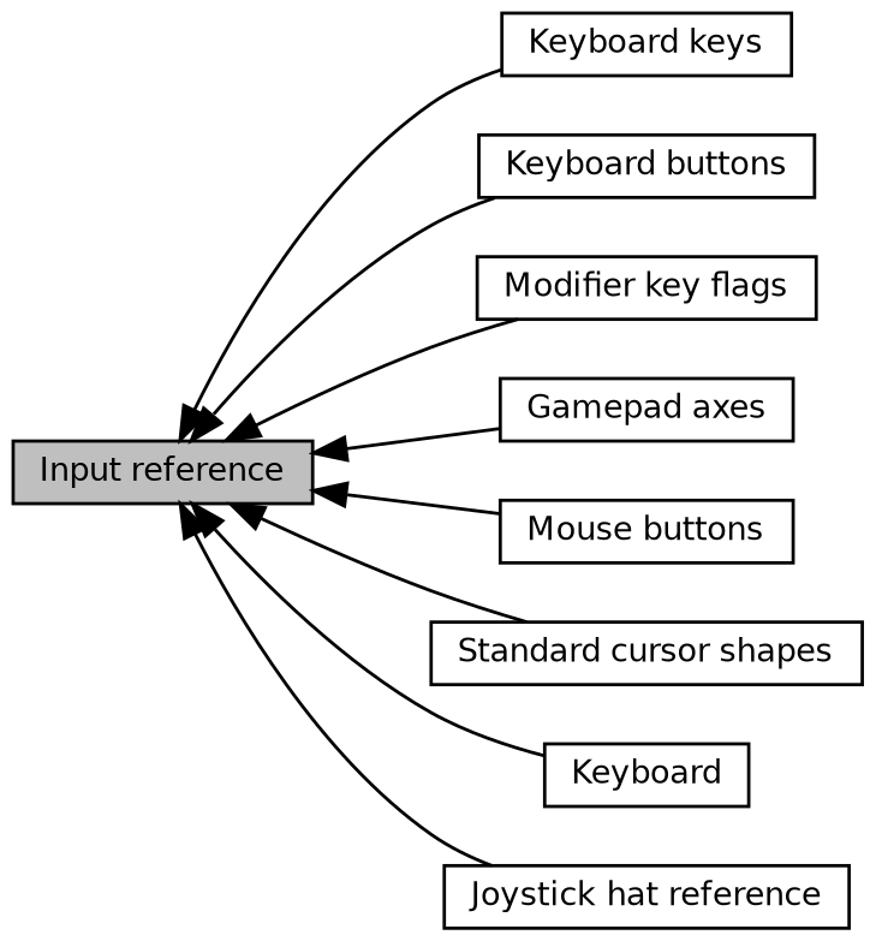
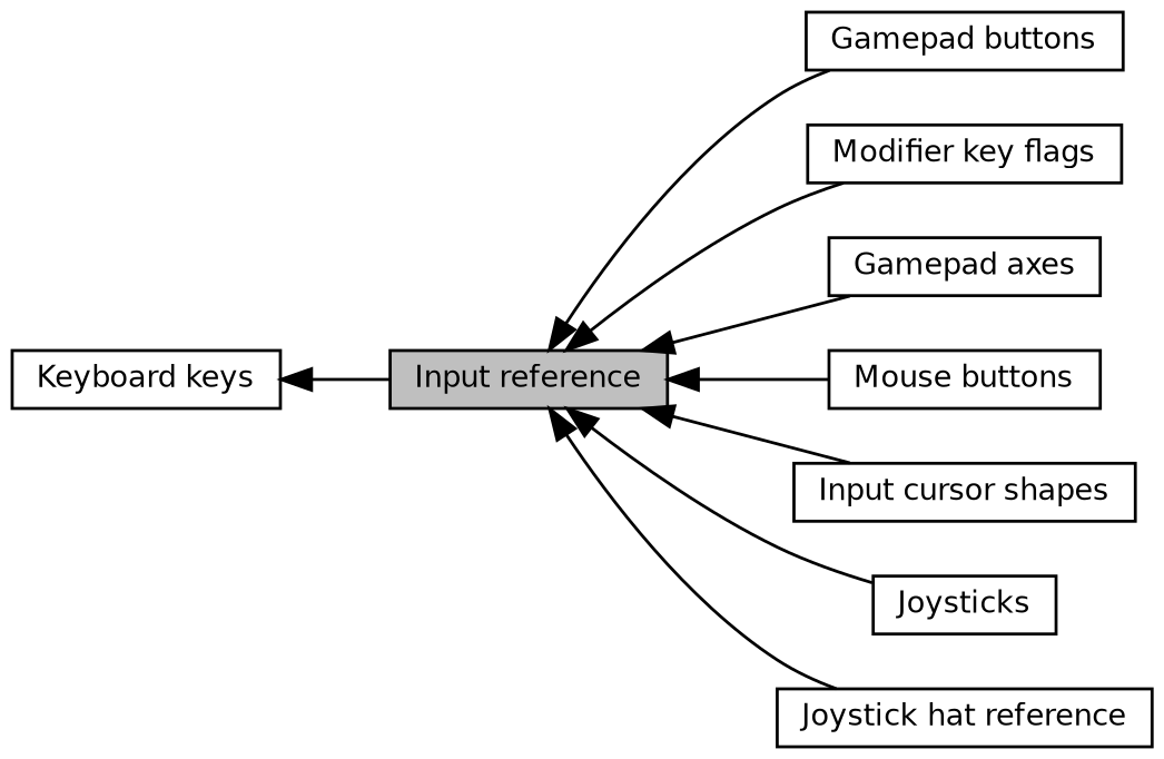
  digraph {
    rankdir=LR
    node [color=black fillcolor=white fontname=Helvetica fontsize=10 shape=box style=filled]
    edge [dir=back fontname=Helvetica fontsize=10 labelfontname=Helvetica labelfontsize=10 shape=plaintext style=solid]
    n1 [height=0.2 label="Keyboard keys" width=0.4]
-   n2 [height=0.2 label="Keyboard buttons" width=0.4]
+   n2 [height=0.2 label="Gamepad buttons" width=0.4]
    n3 [height=0.2 label="Modifier key flags" width=0.4]
    n4 [height=0.2 label="Gamepad axes" width=0.4]
    n5 [height=0.2 label="Mouse buttons" width=0.4]
-   n6 [height=0.2 label="Standard cursor shapes" width=0.4]
-   n7 [height=0.2 label=Keyboard width=0.4]
+   n6 [height=0.2 label="Input cursor shapes" width=0.4]
+   n7 [height=0.2 label=Joysticks width=0.4]
    n8 [height=0.2 label="Joystick hat reference" width=0.4]
    n9 [fillcolor=grey75 fontcolor=black height=0.2 label="Input reference" width=0.4]
-   n9 -> n1
+   n1 -> n9
    n9 -> n2
    n9 -> n3
    n9 -> n4
    n9 -> n5
    n9 -> n6
    n9 -> n7
    n9 -> n8
  }
